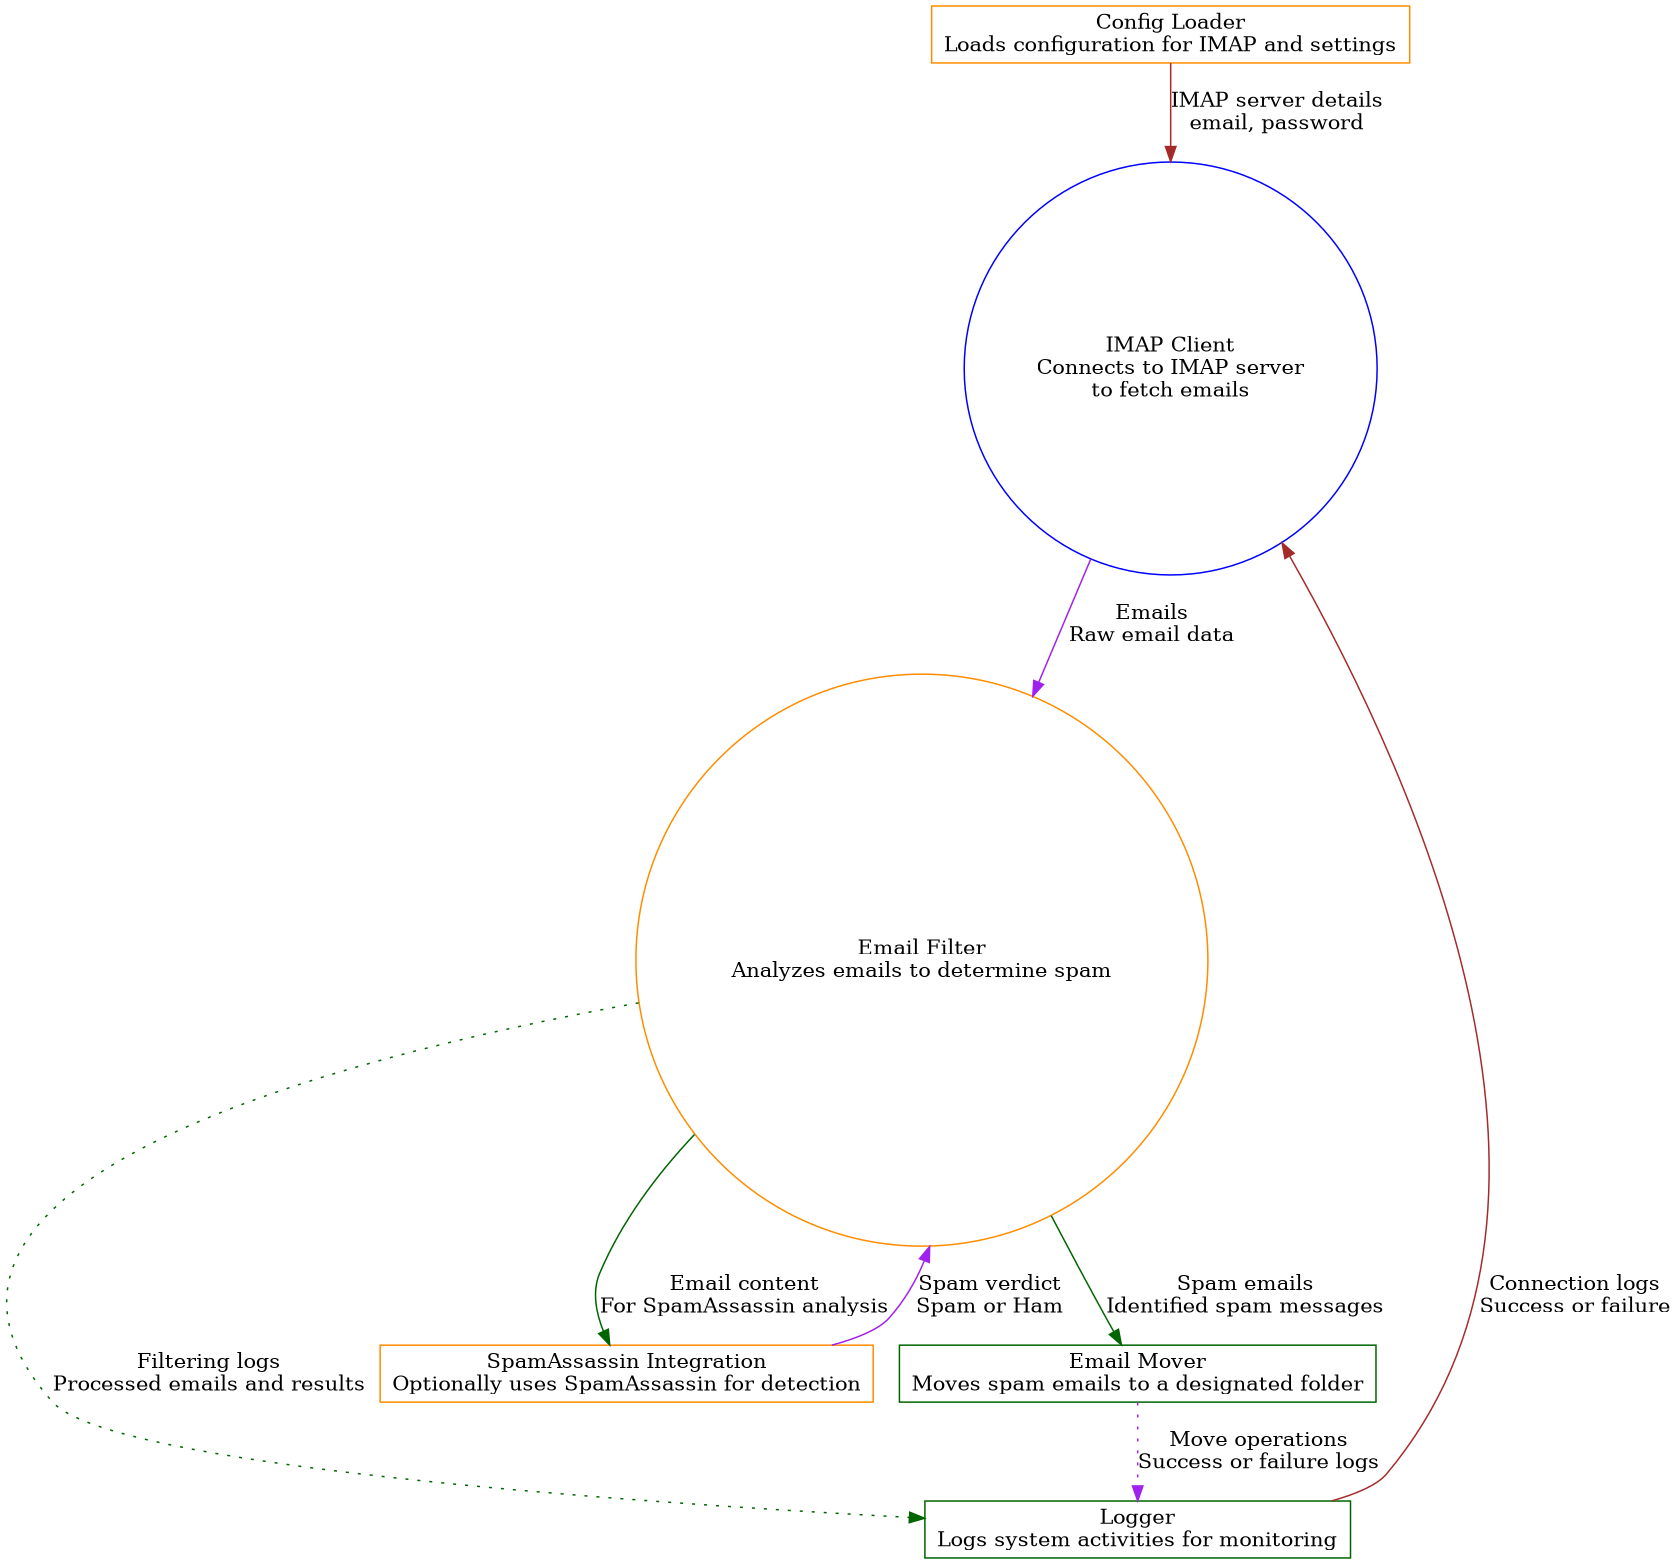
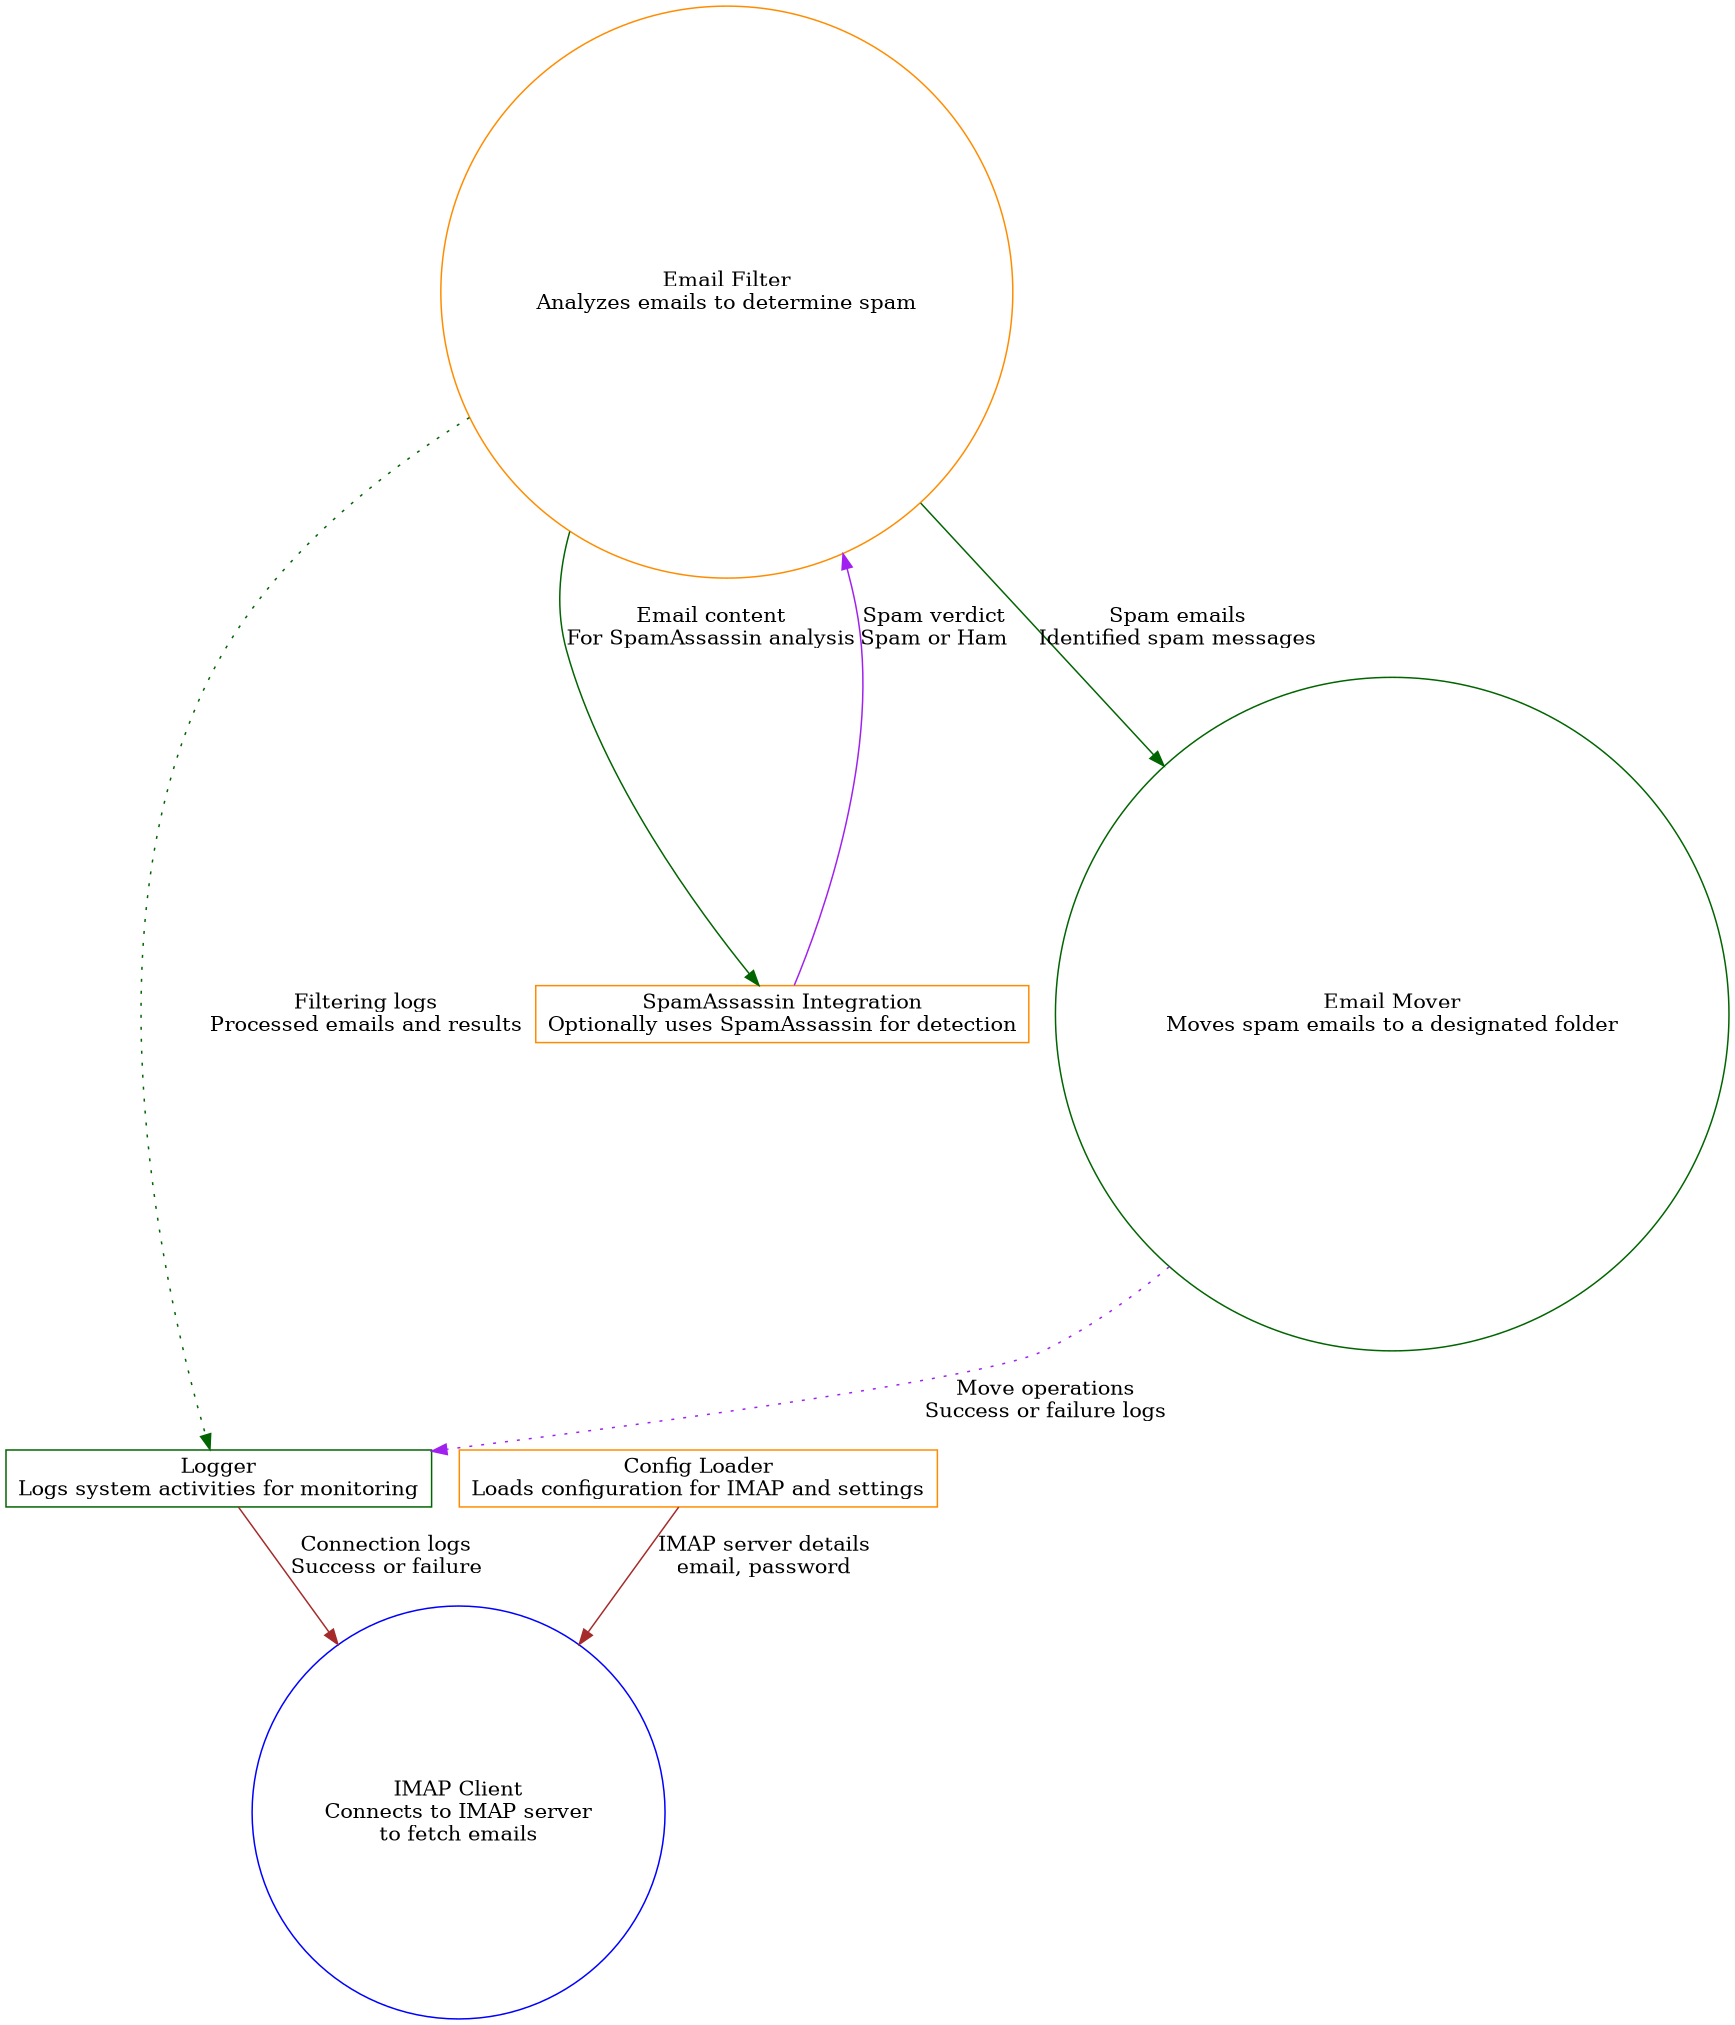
  digraph {
    node [color=darkorange shape=circle]
    edge [color=purple style=solid]
    n1 [color=blue label="IMAP Client\nConnects to IMAP server\nto fetch emails"]
    n2 [label="Email Filter\nAnalyzes emails to determine spam"]
    n3 [color=darkgreen label="Logger\nLogs system activities for monitoring" shape=box]
    n4 [label="SpamAssassin Integration\nOptionally uses SpamAssassin for detection" shape=box]
-   n5 [color=darkgreen label="Email Mover\nMoves spam emails to a designated folder" shape=box]
+   n5 [color=darkgreen label="Email Mover\nMoves spam emails to a designated folder"]
    n6 [label="Config Loader\nLoads configuration for IMAP and settings" shape=box]
-   n1 -> n2 [label="Emails\nRaw email data"]
    n2 -> n3 [color=darkgreen label="Filtering logs\nProcessed emails and results" style=dotted]
    n2 -> n4 [color=darkgreen label="Email content\nFor SpamAssassin analysis"]
    n2 -> n5 [color=darkgreen label="Spam emails\nIdentified spam messages"]
    n3 -> n1 [color=brown label="Connection logs\nSuccess or failure"]
    n4 -> n2 [label="Spam verdict\nSpam or Ham"]
    n5 -> n3 [label="Move operations\nSuccess or failure logs" style=dotted]
    n6 -> n1 [color=brown label="IMAP server details\nemail, password"]
  }
